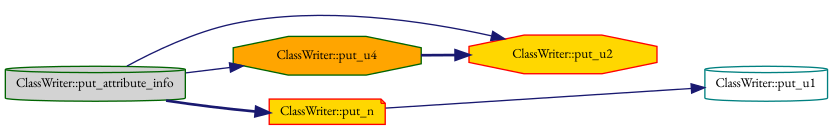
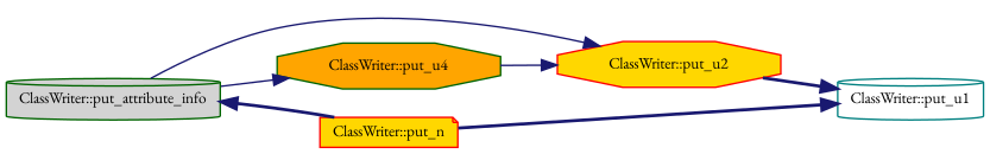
  digraph {
    fontname="EB Garamond"
    rankdir=LR
    node [color=darkgreen fillcolor=gold fontname="EB Garamond" fontsize=10 shape=cylinder style=filled]
    edge [color=midnightblue fontname="EB Garamond" fontsize=10 labelfontname=Helvetica labelfontsize=10 style=solid]
    n1 [fillcolor=lightgrey fontcolor=black height=0.2 label="ClassWriter::put_attribute_info" width=0.4]
    n2 [color=red height=0.2 label="ClassWriter::put_u2" shape=octagon width=0.4]
    n3 [fillcolor=orange height=0.2 label="ClassWriter::put_u4" shape=octagon width=0.4]
    n4 [color=red height=0.2 label="ClassWriter::put_n" shape=note width=0.4]
    n5 [color=teal fillcolor=white height=0.2 label="ClassWriter::put_u1" width=0.4]
    n1 -> n2
    n1 -> n3
-   n1 -> n4 [style=bold]
-   n3 -> n2 [style=bold]
-   n4 -> n5
+   n4 -> n1 [style=bold]
+   n2 -> n5 [style=bold]
+   n3 -> n2
+   n4 -> n5 [style=bold]
  }
